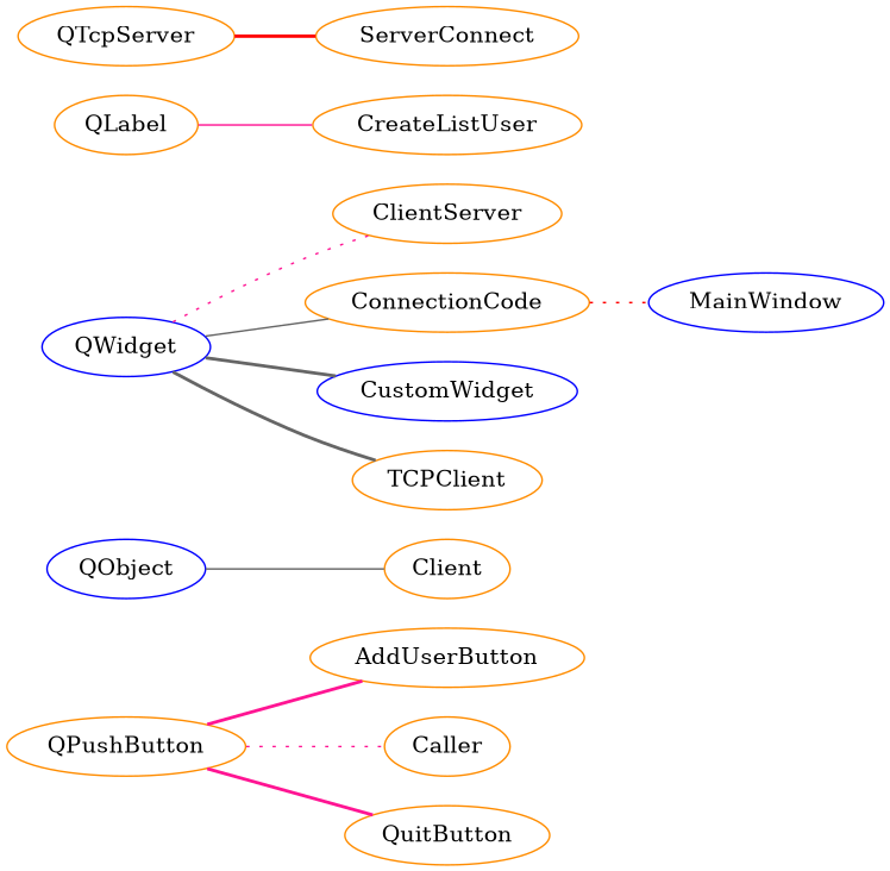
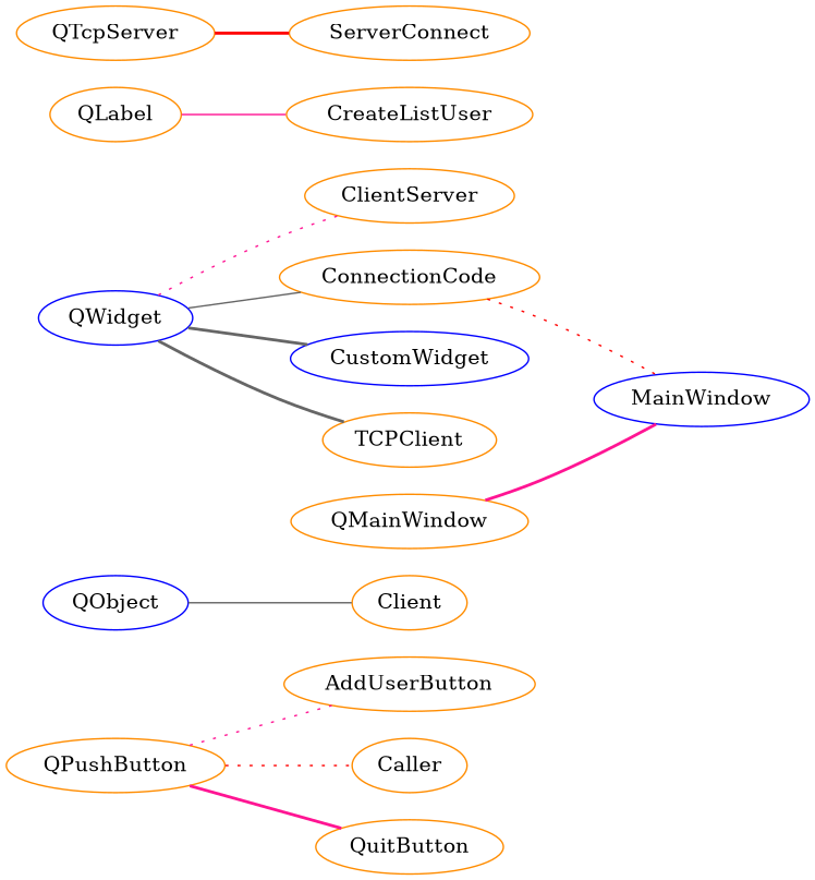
  graph {
    rankdir=LR
    node [color=darkorange]
    edge [color=deeppink style=bold]
    QPushButton
    AddUserButton
    Caller
    QuitButton
    QObject [color=blue]
    Client
    QWidget [color=blue]
    ClientServer
    ConnectionCode
    CustomWidget [color=blue]
    TCPClient
    MainWindow [color=blue]
    QLabel
    CreateListUser
+   QMainWindow
    QTcpServer
    ServerConnect
-   QPushButton -- AddUserButton
-   QPushButton -- Caller [style=dotted]
+   QPushButton -- AddUserButton [style=dotted]
+   QPushButton -- Caller [color=red style=dotted]
    QPushButton -- QuitButton
    QObject -- Client [color=gray40 style=solid]
    QWidget -- ClientServer [style=dotted]
    QWidget -- ConnectionCode [color=gray40 style=solid]
    QWidget -- CustomWidget [color=gray40]
    QWidget -- TCPClient [color=gray40]
    ConnectionCode -- MainWindow [color=red style=dotted]
    QLabel -- CreateListUser [style=solid]
+   QMainWindow -- MainWindow
    QTcpServer -- ServerConnect [color=red]
  }
